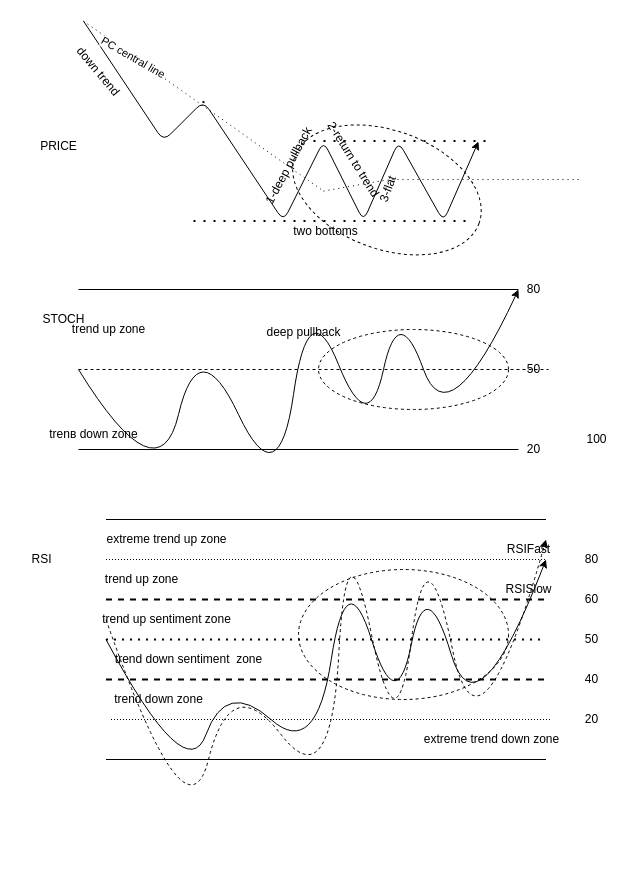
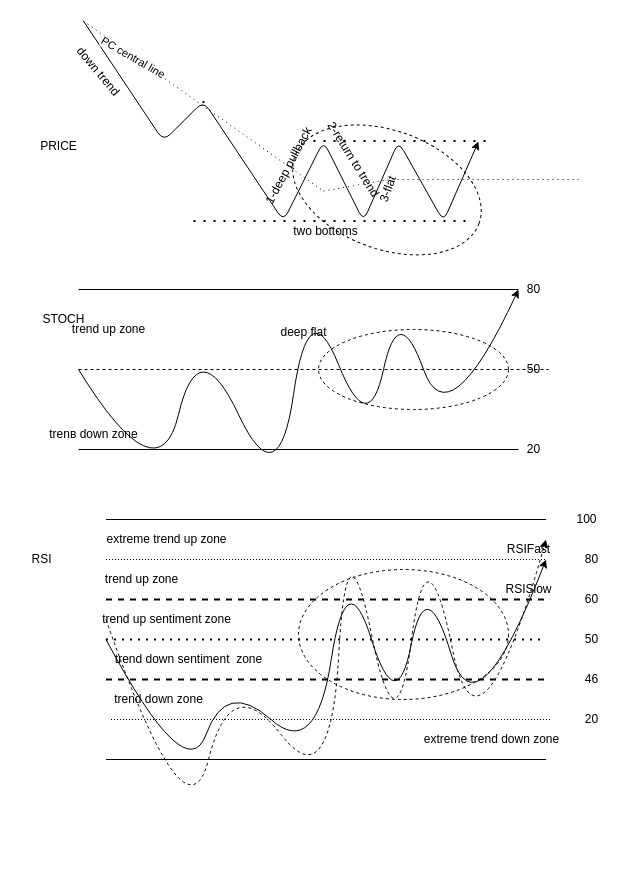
  <mxCell id="0" />
  <mxCell id="1" parent="0" />
  <mxCell id="2" value="" style="ellipse;whiteSpace=wrap;html=1;rotation=0;dashed=1;" vertex="1" parent="1"><mxGeometry x="298" y="569" width="210" height="130" as="geometry" /></mxCell>
  <mxCell id="3" value="" style="ellipse;whiteSpace=wrap;html=1;rotation=20;dashed=1;container=1;" parent="1" vertex="1"><mxGeometry x="288.46" y="130.16" width="195.98" height="118.48" as="geometry" /></mxCell>
  <mxCell id="4" value="3-flat" style="text;html=1;align=center;verticalAlign=middle;resizable=0;points=[];autosize=1;strokeColor=none;rotation=-70;" parent="3" vertex="1"><mxGeometry x="79.54" y="49.24" width="40" height="20" as="geometry" /></mxCell>
  <mxCell id="5" value="1-deep pullback" style="text;html=1;align=center;verticalAlign=middle;resizable=0;points=[];autosize=1;rotation=-62;" parent="3" vertex="1"><mxGeometry x="-50.46" y="25.45" width="100" height="20" as="geometry" /></mxCell>
  <mxCell id="6" value="2-return to trend" style="text;html=1;align=center;verticalAlign=middle;resizable=0;points=[];autosize=1;rotation=58;" parent="3" vertex="1"><mxGeometry x="14.54" y="18.84" width="100" height="20" as="geometry" /></mxCell>
  <mxCell id="7" value="" style="endArrow=classic;html=1;startArrow=none;" parent="1" edge="1"><mxGeometry x="5" y="19.999" width="50" height="50" as="geometry"><mxPoint x="83" y="20.61" as="sourcePoint" /><mxPoint x="478" y="141" as="targetPoint" /><Array as="points"><mxPoint x="163" y="140.61" /><mxPoint x="203" y="100.61" /><mxPoint x="283" y="220.61" /><mxPoint x="323" y="140.61" /><mxPoint x="363" y="220.61" /><mxPoint x="398" y="141" /><mxPoint x="443" y="221" /></Array></mxGeometry></mxCell>
  <mxCell id="8" value="" style="endArrow=none;dashed=1;html=1;dashPattern=1 4;" parent="1" edge="1"><mxGeometry x="5" y="19.999" width="50" height="50" as="geometry"><mxPoint x="83" y="20.61" as="sourcePoint" /><mxPoint x="323" y="190.61" as="targetPoint" /></mxGeometry></mxCell>
  <mxCell id="9" value="PC central line" style="edgeLabel;html=1;align=center;verticalAlign=middle;resizable=0;points=[];rotation=30;" parent="8" vertex="1" connectable="0"><mxGeometry x="-0.587" relative="1" as="geometry"><mxPoint as="offset" /></mxGeometry></mxCell>
  <mxCell id="10" value="" style="endArrow=none;dashed=1;html=1;strokeWidth=2;dashPattern=1 4;" parent="1" edge="1"><mxGeometry x="5" y="19.999" width="50" height="50" as="geometry"><mxPoint x="313" y="140.61" as="sourcePoint" /><mxPoint x="493" y="140.61" as="targetPoint" /></mxGeometry></mxCell>
  <mxCell id="11" value="" style="endArrow=none;dashed=1;html=1;dashPattern=1 4;strokeWidth=2;" parent="1" edge="1"><mxGeometry x="5" y="19.999" width="50" height="50" as="geometry"><mxPoint x="193" y="220.61" as="sourcePoint" /><mxPoint x="473" y="220.61" as="targetPoint" /></mxGeometry></mxCell>
  <mxCell id="12" value="down trend" style="text;html=1;align=center;verticalAlign=middle;resizable=0;points=[];autosize=1;strokeColor=none;rotation=50;" parent="1" vertex="1"><mxGeometry x="63" y="60.61" width="70" height="20" as="geometry" /></mxCell>
  <mxCell id="13" value="" style="endArrow=none;dashed=1;html=1;dashPattern=1 4;" parent="1" edge="1"><mxGeometry x="5" y="19.999" width="50" height="50" as="geometry"><mxPoint x="323" y="190.61" as="sourcePoint" /><mxPoint x="578" y="179" as="targetPoint" /><Array as="points"><mxPoint x="388" y="179" /></Array></mxGeometry></mxCell>
  <mxCell id="14" value="" style="endArrow=none;dashed=1;html=1;dashPattern=1 4;strokeWidth=2;" parent="1" edge="1"><mxGeometry x="5" y="19.999" width="50" height="50" as="geometry"><mxPoint x="203" y="100.61" as="sourcePoint" /><mxPoint x="203" y="105.61" as="targetPoint" /></mxGeometry></mxCell>
  <mxCell id="15" value="PRICE" style="text;html=1;align=center;verticalAlign=middle;resizable=0;points=[];autosize=1;strokeColor=none;" parent="1" vertex="1"><mxGeometry x="33" y="135.61" width="50" height="20" as="geometry" /></mxCell>
  <mxCell id="16" value="two bottoms" style="text;html=1;strokeColor=none;fillColor=none;align=center;verticalAlign=middle;whiteSpace=wrap;rounded=0;" parent="1" vertex="1"><mxGeometry x="278" y="220.61" width="95" height="20" as="geometry" /></mxCell>
  <mxCell id="17" value="" style="endArrow=none;html=1;startArrow=none;" edge="1" source="25" parent="1"><mxGeometry x="5" y="260.001" width="50" height="50" as="geometry"><mxPoint x="78" y="289.001" as="sourcePoint" /><mxPoint x="548" y="289.001" as="targetPoint" /></mxGeometry></mxCell>
  <mxCell id="18" value="" style="endArrow=none;html=1;startArrow=none;" edge="1" source="22" parent="1"><mxGeometry x="5" y="260.001" width="50" height="50" as="geometry"><mxPoint x="78" y="449.001" as="sourcePoint" /><mxPoint x="548" y="449.001" as="targetPoint" /></mxGeometry></mxCell>
  <mxCell id="19" value="" style="ellipse;whiteSpace=wrap;html=1;rotation=0;dashed=1;" vertex="1" parent="1"><mxGeometry x="318" y="329" width="190" height="80" as="geometry" /></mxCell>
  <mxCell id="20" value="" style="endArrow=none;html=1;dashed=1;" edge="1" parent="1"><mxGeometry x="5" y="260.001" width="50" height="50" as="geometry"><mxPoint x="78" y="369.001" as="sourcePoint" /><mxPoint x="548" y="369.001" as="targetPoint" /></mxGeometry></mxCell>
  <mxCell id="21" value="" style="curved=1;endArrow=classic;html=1;" edge="1" parent="1"><mxGeometry x="5" y="260.001" width="50" height="50" as="geometry"><mxPoint x="78" y="369.001" as="sourcePoint" /><mxPoint x="518" y="289.001" as="targetPoint" /><Array as="points"><mxPoint x="158" y="499.001" /><mxPoint x="198" y="329.001" /><mxPoint x="278" y="499.001" /><mxPoint x="308" y="289.001" /><mxPoint x="368" y="439.001" /><mxPoint x="398" y="299.001" /><mxPoint x="448" y="439" /></Array></mxGeometry></mxCell>
  <mxCell id="22" value="20" style="text;html=1;align=center;verticalAlign=middle;resizable=0;points=[];autosize=1;strokeColor=none;" vertex="1" parent="1"><mxGeometry x="518" y="439.001" width="30" height="20" as="geometry" /></mxCell>
  <mxCell id="23" value="" style="endArrow=none;html=1;" edge="1" target="22" parent="1"><mxGeometry x="5" y="260.001" width="50" height="50" as="geometry"><mxPoint x="78" y="449.001" as="sourcePoint" /><mxPoint x="548" y="449.001" as="targetPoint" /></mxGeometry></mxCell>
  <mxCell id="24" value="50" style="text;html=1;align=center;verticalAlign=middle;resizable=0;points=[];autosize=1;strokeColor=none;" vertex="1" parent="1"><mxGeometry x="518" y="359.001" width="30" height="20" as="geometry" /></mxCell>
  <mxCell id="25" value="80" style="text;html=1;align=center;verticalAlign=middle;resizable=0;points=[];autosize=1;strokeColor=none;" vertex="1" parent="1"><mxGeometry x="518" y="279.001" width="30" height="20" as="geometry" /></mxCell>
  <mxCell id="26" value="" style="endArrow=none;html=1;" edge="1" target="25" parent="1"><mxGeometry x="5" y="260.001" width="50" height="50" as="geometry"><mxPoint x="78" y="289.001" as="sourcePoint" /><mxPoint x="548" y="289.001" as="targetPoint" /></mxGeometry></mxCell>
  <mxCell id="27" value="trend up zone" style="text;html=1;align=center;verticalAlign=middle;resizable=0;points=[];autosize=1;strokeColor=none;" vertex="1" parent="1"><mxGeometry x="63" y="319.001" width="90" height="20" as="geometry" /></mxCell>
  <mxCell id="28" value="trenв down zone" style="text;html=1;align=center;verticalAlign=middle;resizable=0;points=[];autosize=1;strokeColor=none;" vertex="1" parent="1"><mxGeometry x="43" y="424.001" width="100" height="20" as="geometry" /></mxCell>
- <mxCell id="29" value="deep pullback" style="text;html=1;align=center;verticalAlign=middle;resizable=0;points=[];autosize=1;strokeColor=none;" vertex="1" parent="1"><mxGeometry x="258" y="321.531" width="90" height="20" as="geometry" /></mxCell>
+ <mxCell id="29" value="deep flat" style="text;html=1;align=center;verticalAlign=middle;resizable=0;points=[];autosize=1;strokeColor=none;" vertex="1" parent="1"><mxGeometry x="258" y="321.531" width="90" height="20" as="geometry" /></mxCell>
  <mxCell id="30" value="STOCH" style="text;html=1;align=center;verticalAlign=middle;resizable=0;points=[];autosize=1;strokeColor=none;" vertex="1" parent="1"><mxGeometry x="33" y="309.001" width="60" height="20" as="geometry" /></mxCell>
  <mxCell id="31" value="RSI" style="text;html=1;align=center;verticalAlign=middle;resizable=0;points=[];autosize=1;strokeColor=none;" vertex="1" parent="1"><mxGeometry x="20.5" y="549.001" width="40" height="20" as="geometry" /></mxCell>
  <mxCell id="32" value="" style="curved=1;endArrow=classic;html=1;dashed=1;" edge="1" parent="1"><mxGeometry x="72.5" y="510.001" width="50" height="50" as="geometry"><mxPoint x="105.5" y="619.001" as="sourcePoint" /><mxPoint x="545.5" y="539.001" as="targetPoint" /><Array as="points"><mxPoint x="185.5" y="849.001" /><mxPoint x="230.5" y="669.001" /><mxPoint x="330.5" y="799.001" /><mxPoint x="346" y="509" /><mxPoint x="396" y="759" /><mxPoint x="426" y="519" /><mxPoint x="478" y="779" /></Array></mxGeometry></mxCell>
  <mxCell id="33" value="" style="endArrow=none;html=1;" edge="1" parent="1"><mxGeometry x="67.5" y="510.001" width="50" height="50" as="geometry"><mxPoint x="105.5" y="519.001" as="sourcePoint" /><mxPoint x="545.5" y="519.001" as="targetPoint" /></mxGeometry></mxCell>
  <mxCell id="34" value="" style="endArrow=none;dashed=1;html=1;dashPattern=1 2;" edge="1" parent="1"><mxGeometry x="67.5" y="510.001" width="50" height="50" as="geometry"><mxPoint x="105.5" y="559.001" as="sourcePoint" /><mxPoint x="545.5" y="559.001" as="targetPoint" /></mxGeometry></mxCell>
  <mxCell id="35" value="" style="endArrow=none;dashed=1;html=1;dashPattern=1 3;strokeWidth=2;" edge="1" parent="1"><mxGeometry x="67.5" y="510.001" width="50" height="50" as="geometry"><mxPoint x="105.5" y="639.001" as="sourcePoint" /><mxPoint x="545.5" y="639.001" as="targetPoint" /></mxGeometry></mxCell>
  <mxCell id="36" value="" style="endArrow=none;dashed=1;html=1;strokeWidth=2;" edge="1" parent="1"><mxGeometry x="67.5" y="510.001" width="50" height="50" as="geometry"><mxPoint x="105.5" y="679.001" as="sourcePoint" /><mxPoint x="545.5" y="679.001" as="targetPoint" /></mxGeometry></mxCell>
  <mxCell id="37" value="" style="endArrow=none;dashed=1;html=1;strokeWidth=2;" edge="1" parent="1"><mxGeometry x="67.5" y="510.001" width="50" height="50" as="geometry"><mxPoint x="105.5" y="599.001" as="sourcePoint" /><mxPoint x="545.5" y="599.001" as="targetPoint" /></mxGeometry></mxCell>
  <mxCell id="38" value="" style="endArrow=none;dashed=1;html=1;dashPattern=1 2;" edge="1" parent="1"><mxGeometry x="67.5" y="510.001" width="50" height="50" as="geometry"><mxPoint x="110.5" y="719.001" as="sourcePoint" /><mxPoint x="550.5" y="719.001" as="targetPoint" /></mxGeometry></mxCell>
  <mxCell id="39" value="" style="endArrow=none;html=1;" edge="1" parent="1"><mxGeometry x="67.5" y="510.001" width="50" height="50" as="geometry"><mxPoint x="105.5" y="759.001" as="sourcePoint" /><mxPoint x="545.5" y="759.001" as="targetPoint" /></mxGeometry></mxCell>
  <mxCell id="40" value="80" style="text;html=1;align=center;verticalAlign=middle;resizable=0;points=[];autosize=1;strokeColor=none;container=0;" vertex="1" parent="1"><mxGeometry x="575.5" y="549.001" width="30" height="20" as="geometry" /></mxCell>
  <mxCell id="41" value="50" style="text;html=1;align=center;verticalAlign=middle;resizable=0;points=[];autosize=1;strokeColor=none;container=0;" vertex="1" parent="1"><mxGeometry x="575.5" y="629.001" width="30" height="20" as="geometry" /></mxCell>
  <mxCell id="42" value="60" style="text;html=1;align=center;verticalAlign=middle;resizable=0;points=[];autosize=1;strokeColor=none;container=0;" vertex="1" parent="1"><mxGeometry x="575.5" y="589.001" width="30" height="20" as="geometry" /></mxCell>
  <mxCell id="43" value="20" style="text;html=1;align=center;verticalAlign=middle;resizable=0;points=[];autosize=1;strokeColor=none;container=0;" vertex="1" parent="1"><mxGeometry x="575.5" y="709.001" width="30" height="20" as="geometry" /></mxCell>
- <mxCell id="44" value="40" style="text;html=1;align=center;verticalAlign=middle;resizable=0;points=[];autosize=1;strokeColor=none;container=0;" vertex="1" parent="1"><mxGeometry x="575.5" y="669.001" width="30" height="20" as="geometry" /></mxCell>
- <mxCell id="45" value="100" style="text;html=1;align=center;verticalAlign=middle;resizable=0;points=[];autosize=1;strokeColor=none;container=0;" vertex="1" parent="1"><mxGeometry x="575.5" y="429.001" width="40" height="20" as="geometry" /></mxCell>
+ <mxCell id="44" value="46" style="text;html=1;align=center;verticalAlign=middle;resizable=0;points=[];autosize=1;strokeColor=none;container=0;" vertex="1" parent="1"><mxGeometry x="575.5" y="669.001" width="30" height="20" as="geometry" /></mxCell>
+ <mxCell id="45" value="100" style="text;html=1;align=center;verticalAlign=middle;resizable=0;points=[];autosize=1;strokeColor=none;container=0;" vertex="1" parent="1"><mxGeometry x="565.5" y="509.001" width="40" height="20" as="geometry" /></mxCell>
  <mxCell id="46" value="" style="curved=1;endArrow=classic;html=1;" edge="1" parent="1"><mxGeometry x="67.5" y="510.001" width="50" height="50" as="geometry"><mxPoint x="105.5" y="639.001" as="sourcePoint" /><mxPoint x="545.5" y="559.001" as="targetPoint" /><Array as="points"><mxPoint x="185.5" y="789.001" /><mxPoint x="225.5" y="679.001" /><mxPoint x="315.5" y="759.001" /><mxPoint x="346" y="559" /><mxPoint x="396" y="719" /><mxPoint x="425.5" y="569.001" /><mxPoint x="476" y="739" /></Array></mxGeometry></mxCell>
  <mxCell id="47" value="extreme trend down zone" style="text;html=1;align=center;verticalAlign=middle;resizable=0;points=[];autosize=1;container=0;" vertex="1" parent="1"><mxGeometry x="415.5" y="729.001" width="150" height="20" as="geometry" /></mxCell>
  <mxCell id="48" value="trend down sentiment&amp;nbsp; zone" style="text;html=1;align=center;verticalAlign=middle;resizable=0;points=[];autosize=1;container=0;" vertex="1" parent="1"><mxGeometry x="108" y="649.001" width="160" height="20" as="geometry" /></mxCell>
  <mxCell id="49" value="trend up zone" style="text;html=1;align=center;verticalAlign=middle;resizable=0;points=[];autosize=1;container=0;" vertex="1" parent="1"><mxGeometry x="95.5" y="569.001" width="90" height="20" as="geometry" /></mxCell>
  <mxCell id="50" value="extreme trend up zone" style="text;html=1;align=center;verticalAlign=middle;resizable=0;points=[];autosize=1;container=0;" vertex="1" parent="1"><mxGeometry x="95.5" y="529.001" width="140" height="20" as="geometry" /></mxCell>
  <mxCell id="51" value="trend up sentiment zone" style="text;html=1;align=center;verticalAlign=middle;resizable=0;points=[];autosize=1;container=0;" vertex="1" parent="1"><mxGeometry x="95.5" y="609.001" width="140" height="20" as="geometry" /></mxCell>
  <mxCell id="52" value="RSIFast" style="text;html=1;align=center;verticalAlign=middle;resizable=0;points=[];autosize=1;container=0;" vertex="1" parent="1"><mxGeometry x="498" y="539" width="60" height="20" as="geometry" /></mxCell>
  <mxCell id="53" value="RSISlow" style="text;html=1;align=center;verticalAlign=middle;resizable=0;points=[];autosize=1;container=0;" vertex="1" parent="1"><mxGeometry x="498" y="579" width="60" height="20" as="geometry" /></mxCell>
  <mxCell id="54" value="trend down zone" style="text;html=1;align=center;verticalAlign=middle;resizable=0;points=[];autosize=1;container=0;" vertex="1" parent="1"><mxGeometry x="108" y="689" width="100" height="20" as="geometry" /></mxCell>
